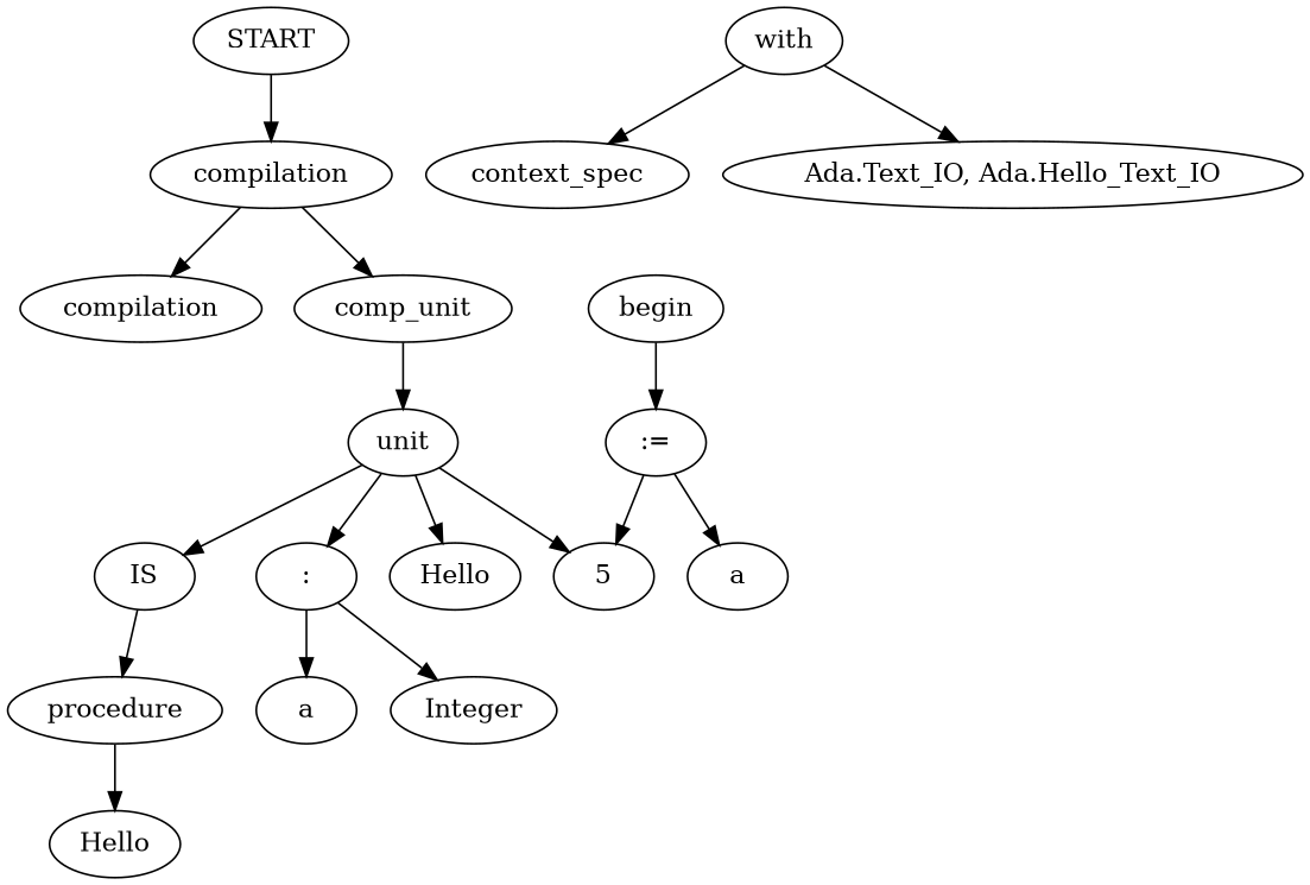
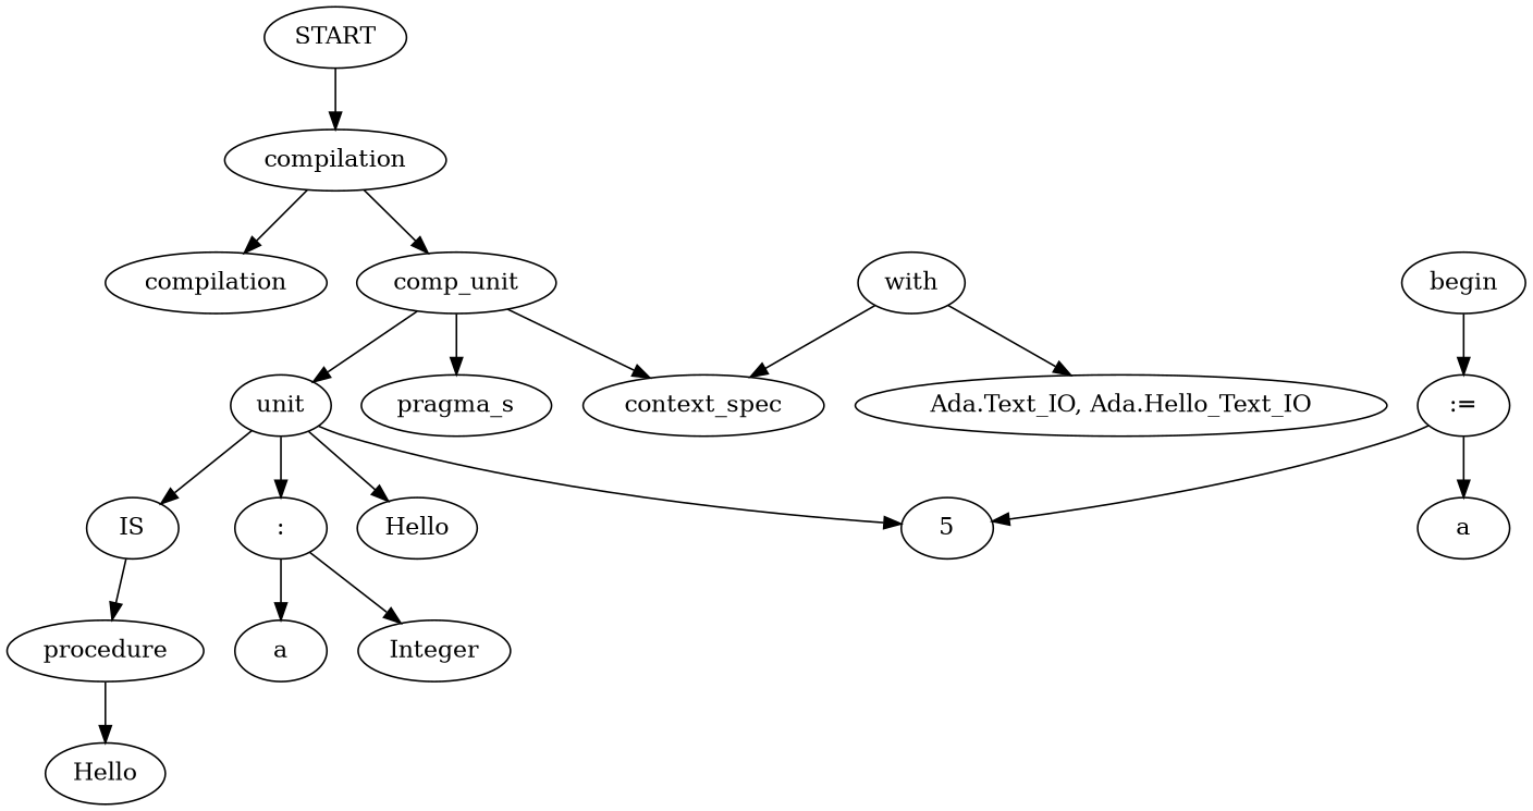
  digraph {
    n1 [label=START]
    n2 [label=compilation]
    n3 [label=compilation]
    n4 [label=comp_unit]
    n5 [label=context_spec]
    n6 [label=unit]
+   n7 [label=pragma_s]
    n8 [label=IS]
    n9 [label=":"]
    n10 [label=Hello]
    n11 [label=5]
    n12 [label=with]
    n13 [label="Ada.Text_IO, Ada.Hello_Text_IO"]
    n14 [label=procedure]
    n15 [label=a]
    n16 [label=Integer]
    n17 [label=begin]
    n18 [label=":="]
    n19 [label=Hello]
    n20 [label=a]
    n1 -> n2
    n2 -> n3
    n2 -> n4
+   n4 -> n5
    n4 -> n6
+   n4 -> n7
    n6 -> n8
    n6 -> n9
    n6 -> n10
    n6 -> n11
    n8 -> n14
    n9 -> n15
    n9 -> n16
    n12 -> n5
    n12 -> n13
    n14 -> n19
    n17 -> n18
    n18 -> n11
    n18 -> n20
  }
